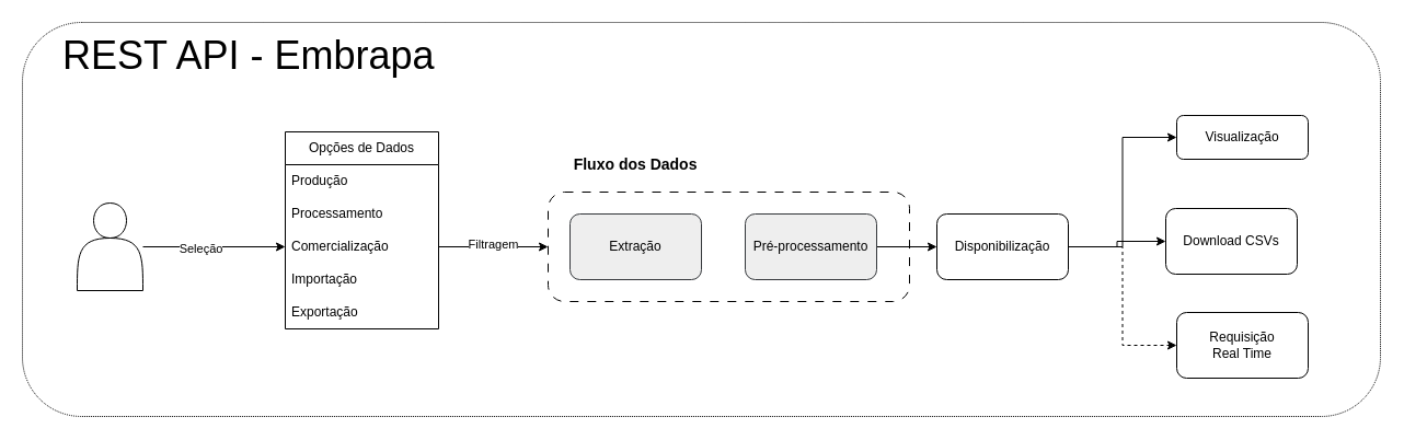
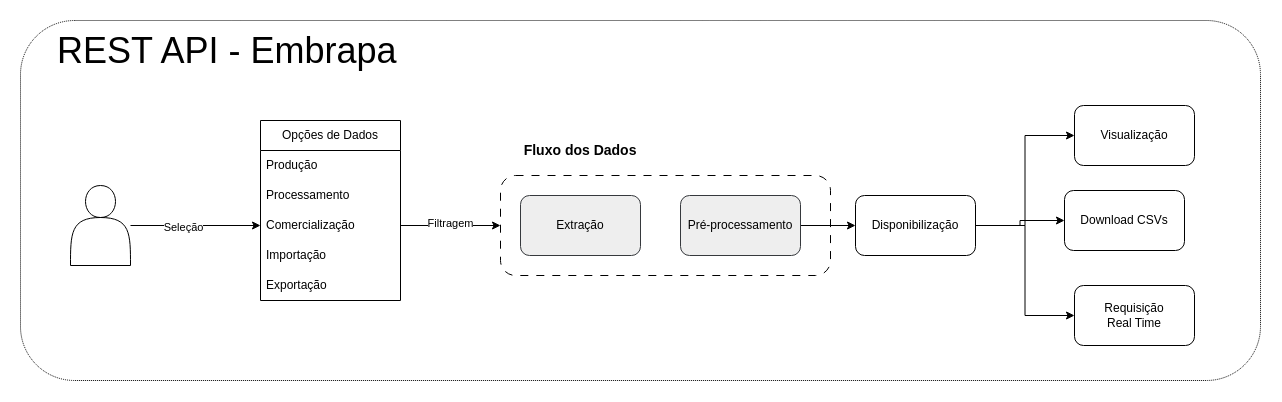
  <mxCell id="0" />
  <mxCell id="1" parent="0" />
- <mxCell id="2" value="Visualização" style="rounded=1;whiteSpace=wrap;html=1;" vertex="1" parent="1"><mxGeometry x="1074" y="105" width="120" height="40" as="geometry" /></mxCell>
+ <mxCell id="2" value="Visualização" style="rounded=1;whiteSpace=wrap;html=1;" vertex="1" parent="1"><mxGeometry x="1074" y="105" width="120" height="60" as="geometry" /></mxCell>
  <mxCell id="3" value="Download CSVs" style="rounded=1;whiteSpace=wrap;html=1;" vertex="1" parent="1"><mxGeometry x="1064" y="190" width="120" height="60" as="geometry" /></mxCell>
  <mxCell id="4" value="Requisição &lt;br&gt;Real Time" style="rounded=1;whiteSpace=wrap;html=1;" vertex="1" parent="1"><mxGeometry x="1074" y="285" width="120" height="60" as="geometry" /></mxCell>
  <mxCell id="5" style="edgeStyle=orthogonalEdgeStyle;rounded=0;orthogonalLoop=1;jettySize=auto;html=1;entryX=0;entryY=0.5;entryDx=0;entryDy=0;" edge="1" parent="1" source="8" target="2"><mxGeometry relative="1" as="geometry" /></mxCell>
  <mxCell id="6" style="edgeStyle=orthogonalEdgeStyle;rounded=0;orthogonalLoop=1;jettySize=auto;html=1;entryX=0;entryY=0.5;entryDx=0;entryDy=0;" edge="1" parent="1" source="8" target="3"><mxGeometry relative="1" as="geometry" /></mxCell>
- <mxCell id="7" style="edgeStyle=orthogonalEdgeStyle;rounded=0;orthogonalLoop=1;jettySize=auto;html=1;entryX=0;entryY=0.5;entryDx=0;entryDy=0;dashed=1;" edge="1" parent="1" source="8" target="4"><mxGeometry relative="1" as="geometry" /></mxCell>
+ <mxCell id="7" style="edgeStyle=orthogonalEdgeStyle;rounded=0;orthogonalLoop=1;jettySize=auto;html=1;entryX=0;entryY=0.5;entryDx=0;entryDy=0;" edge="1" parent="1" source="8" target="4"><mxGeometry relative="1" as="geometry" /></mxCell>
  <mxCell id="8" value="Disponibilização" style="rounded=1;whiteSpace=wrap;html=1;" vertex="1" parent="1"><mxGeometry x="855" y="195" width="120" height="60" as="geometry" /></mxCell>
  <mxCell id="9" value="&lt;p style=&quot;line-height: 200%; font-size: 14px;&quot;&gt;&lt;b style=&quot;&quot;&gt;&lt;span style=&quot;font-size: 13px;&quot;&gt;&amp;nbsp; &amp;nbsp; &amp;nbsp;&amp;nbsp;&lt;/span&gt;&lt;/b&gt;&lt;b style=&quot;background-color: initial;&quot;&gt;Fluxo dos Dados&lt;/b&gt;&lt;/p&gt;&lt;p style=&quot;line-height: 200%; font-size: 14px;&quot;&gt;&lt;br&gt;&lt;/p&gt;&lt;p style=&quot;line-height: 200%;&quot;&gt;&lt;br&gt;&lt;/p&gt;&lt;p style=&quot;line-height: 200%;&quot;&gt;&lt;br&gt;&lt;/p&gt;&lt;p style=&quot;line-height: 200%;&quot;&gt;&lt;br&gt;&lt;/p&gt;" style="rounded=1;whiteSpace=wrap;html=1;align=left;dashed=1;dashPattern=8 8;" vertex="1" parent="1"><mxGeometry x="500" y="175" width="330" height="100" as="geometry" /></mxCell>
  <mxCell id="10" value="Extração" style="rounded=1;whiteSpace=wrap;html=1;fillColor=#eeeeee;strokeColor=#36393d;" vertex="1" parent="1"><mxGeometry x="520" y="195" width="120" height="60" as="geometry" /></mxCell>
  <mxCell id="11" style="edgeStyle=orthogonalEdgeStyle;rounded=0;orthogonalLoop=1;jettySize=auto;html=1;exitX=1;exitY=0.5;exitDx=0;exitDy=0;entryX=0;entryY=0.5;entryDx=0;entryDy=0;" edge="1" parent="1" source="12" target="8"><mxGeometry relative="1" as="geometry" /></mxCell>
  <mxCell id="12" value="Pré-processamento" style="rounded=1;whiteSpace=wrap;html=1;fillColor=#eeeeee;strokeColor=#36393d;" vertex="1" parent="1"><mxGeometry x="680" y="195" width="120" height="60" as="geometry" /></mxCell>
  <mxCell id="13" value="Opções de Dados" style="swimlane;fontStyle=0;childLayout=stackLayout;horizontal=1;startSize=30;horizontalStack=0;resizeParent=1;resizeParentMax=0;resizeLast=0;collapsible=1;marginBottom=0;whiteSpace=wrap;html=1;" vertex="1" parent="1"><mxGeometry y="120" width="140" height="180" as="geometry" x="260" /></mxCell>
  <mxCell id="14" value="Produção" style="text;strokeColor=none;fillColor=none;align=left;verticalAlign=middle;spacingLeft=4;spacingRight=4;overflow=hidden;points=[[0,0.5],[1,0.5]];portConstraint=eastwest;rotatable=0;whiteSpace=wrap;html=1;" vertex="1" parent="13"><mxGeometry y="30" width="140" height="30" as="geometry" /></mxCell>
  <mxCell id="15" value="Processamento" style="text;strokeColor=none;fillColor=none;align=left;verticalAlign=middle;spacingLeft=4;spacingRight=4;overflow=hidden;points=[[0,0.5],[1,0.5]];portConstraint=eastwest;rotatable=0;whiteSpace=wrap;html=1;" vertex="1" parent="13"><mxGeometry y="60" width="140" height="30" as="geometry" /></mxCell>
  <mxCell id="16" value="Comercialização" style="text;strokeColor=none;fillColor=none;align=left;verticalAlign=middle;spacingLeft=4;spacingRight=4;overflow=hidden;points=[[0,0.5],[1,0.5]];portConstraint=eastwest;rotatable=0;whiteSpace=wrap;html=1;" vertex="1" parent="13"><mxGeometry y="90" width="140" height="30" as="geometry" /></mxCell>
  <mxCell id="17" value="Importação" style="text;strokeColor=none;fillColor=none;align=left;verticalAlign=middle;spacingLeft=4;spacingRight=4;overflow=hidden;points=[[0,0.5],[1,0.5]];portConstraint=eastwest;rotatable=0;whiteSpace=wrap;html=1;" vertex="1" parent="13"><mxGeometry y="120" width="140" height="30" as="geometry" /></mxCell>
  <mxCell id="18" value="Exportação" style="text;strokeColor=none;fillColor=none;align=left;verticalAlign=middle;spacingLeft=4;spacingRight=4;overflow=hidden;points=[[0,0.5],[1,0.5]];portConstraint=eastwest;rotatable=0;whiteSpace=wrap;html=1;" vertex="1" parent="13"><mxGeometry y="150" width="140" height="30" as="geometry" /></mxCell>
  <mxCell id="19" style="edgeStyle=orthogonalEdgeStyle;rounded=0;orthogonalLoop=1;jettySize=auto;html=1;entryX=0;entryY=0.5;entryDx=0;entryDy=0;" edge="1" parent="1" source="21" target="16"><mxGeometry relative="1" as="geometry" /></mxCell>
  <mxCell id="20" value="Seleção" style="edgeLabel;html=1;align=center;verticalAlign=middle;resizable=0;points=[];" connectable="0" vertex="1" parent="19"><mxGeometry x="-0.2" y="-1" relative="1" as="geometry"><mxPoint as="offset" /></mxGeometry></mxCell>
  <mxCell id="21" value="" style="shape=actor;whiteSpace=wrap;html=1;" vertex="1" parent="1"><mxGeometry x="70" y="185" width="60" height="80" as="geometry" /></mxCell>
  <mxCell id="22" style="edgeStyle=orthogonalEdgeStyle;rounded=0;orthogonalLoop=1;jettySize=auto;html=1;entryX=0;entryY=0.5;entryDx=0;entryDy=0;" edge="1" parent="1" source="16" target="9"><mxGeometry relative="1" as="geometry" /></mxCell>
  <mxCell id="23" value="Filtragem" style="edgeLabel;html=1;align=center;verticalAlign=middle;resizable=0;points=[];" connectable="0" vertex="1" parent="22"><mxGeometry x="-0.02" y="3" relative="1" as="geometry"><mxPoint as="offset" /></mxGeometry></mxCell>
  <mxCell id="24" value="" style="rounded=1;whiteSpace=wrap;html=1;fillColor=none;dashed=1;dashPattern=1 1;shadow=0;" vertex="1" parent="1"><mxGeometry x="20" y="20" width="1240" height="360" as="geometry" /></mxCell>
  <mxCell id="25" value="REST API - Embrapa" style="text;html=1;align=left;verticalAlign=middle;whiteSpace=wrap;rounded=0;fontSize=36;" vertex="1" parent="1"><mxGeometry x="55" y="35" width="440" height="30" as="geometry" /></mxCell>
